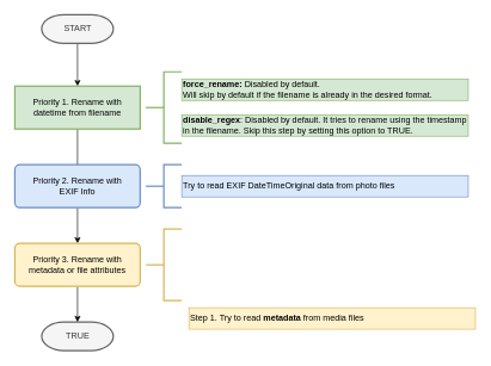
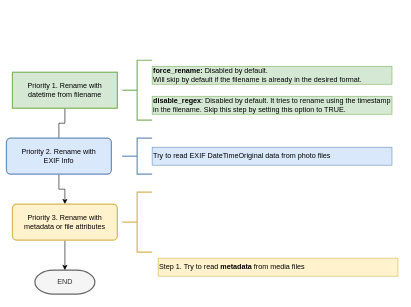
  <mxCell id="0" />
  <mxCell id="1" parent="0" />
- <mxCell id="2" style="edgeStyle=orthogonalEdgeStyle;rounded=0;orthogonalLoop=1;jettySize=auto;html=1;" edge="1" parent="1" source="3" target="6"><mxGeometry relative="1" as="geometry" /></mxCell>
- <mxCell id="3" value="START" style="strokeWidth=2;html=1;shape=mxgraph.flowchart.terminator;whiteSpace=wrap;fillColor=#f5f5f5;fontColor=#333333;strokeColor=#666666;" parent="1" vertex="1"><mxGeometry x="57.5" y="20" width="100" height="40" as="geometry" /></mxCell>
- <mxCell id="4" value="TRUE" style="strokeWidth=2;html=1;shape=mxgraph.flowchart.terminator;whiteSpace=wrap;fillColor=#f5f5f5;fontColor=#333333;strokeColor=#666666;" parent="1" vertex="1"><mxGeometry x="57.5" y="450" width="100" height="40" as="geometry" /></mxCell>
+ <mxCell id="4" value="END" style="strokeWidth=2;html=1;shape=mxgraph.flowchart.terminator;whiteSpace=wrap;fillColor=#f5f5f5;fontColor=#333333;strokeColor=#666666;" parent="1" vertex="1"><mxGeometry x="57.5" y="450" width="100" height="40" as="geometry" /></mxCell>
  <mxCell id="5" style="edgeStyle=orthogonalEdgeStyle;rounded=0;orthogonalLoop=1;jettySize=auto;html=1;endArrow=none;" edge="1" parent="1" source="6" target="8"><mxGeometry relative="1" as="geometry" /></mxCell>
  <mxCell id="6" value="Priority 1. Rename with&lt;br&gt;datetime from filename" style="whiteSpace=wrap;html=1;absoluteArcSize=1;arcSize=14;strokeWidth=2;fillColor=#d5e8d4;strokeColor=#82b366;rounded=0;" parent="1" vertex="1"><mxGeometry x="20" y="120" width="175" height="60" as="geometry" /></mxCell>
  <mxCell id="7" style="edgeStyle=orthogonalEdgeStyle;rounded=0;orthogonalLoop=1;jettySize=auto;html=1;" edge="1" parent="1" source="8" target="10"><mxGeometry relative="1" as="geometry" /></mxCell>
- <mxCell id="8" value="Priority 2. Rename with&lt;br&gt;EXIF Info" style="rounded=1;whiteSpace=wrap;html=1;absoluteArcSize=1;arcSize=14;strokeWidth=2;fillColor=#dae8fc;strokeColor=#6c8ebf;" vertex="1" parent="1"><mxGeometry x="20" y="230" width="175" height="60" as="geometry" /></mxCell>
+ <mxCell id="8" value="Priority 2. Rename with&lt;br&gt;EXIF Info" style="rounded=1;whiteSpace=wrap;html=1;absoluteArcSize=1;arcSize=14;strokeWidth=2;fillColor=#dae8fc;strokeColor=#6c8ebf;" vertex="1" parent="1"><mxGeometry x="10" y="230" width="175" height="60" as="geometry" /></mxCell>
  <mxCell id="9" style="edgeStyle=orthogonalEdgeStyle;rounded=0;orthogonalLoop=1;jettySize=auto;html=1;" edge="1" parent="1" source="10" target="4"><mxGeometry relative="1" as="geometry" /></mxCell>
  <mxCell id="10" value="Priority 3. Rename with&lt;br&gt;metadata or file attributes" style="rounded=1;whiteSpace=wrap;html=1;absoluteArcSize=1;arcSize=14;strokeWidth=2;fillColor=#fff2cc;strokeColor=#d6b656;" vertex="1" parent="1"><mxGeometry x="20" y="340" width="175" height="60" as="geometry" /></mxCell>
  <mxCell id="11" value="" style="strokeWidth=2;html=1;shape=mxgraph.flowchart.annotation_2;align=left;labelPosition=right;pointerEvents=1;fillColor=#d5e8d4;strokeColor=#82b366;" vertex="1" parent="1"><mxGeometry x="203" y="100" width="50" height="100" as="geometry" /></mxCell>
  <mxCell id="12" value="&lt;b&gt;force_rename:&lt;/b&gt;&amp;nbsp;Disabled by default.&lt;br&gt;&lt;div style=&quot;&quot;&gt;&lt;span style=&quot;background-color: transparent; color: light-dark(rgb(0, 0, 0), rgb(255, 255, 255));&quot;&gt;Will skip by default if the filename is already in the desired format.&lt;/span&gt;&lt;/div&gt;" style="text;html=1;align=left;verticalAlign=middle;whiteSpace=wrap;rounded=0;fillColor=#d5e8d4;strokeColor=#82b366;" vertex="1" parent="1"><mxGeometry x="253" y="110" width="400" height="30" as="geometry" /></mxCell>
  <mxCell id="13" value="&lt;b&gt;disable_regex&lt;/b&gt;: Disabled by default. It tries to rename using the timestamp in the filename. Skip this step by setting this option to TRUE." style="text;html=1;align=left;verticalAlign=middle;whiteSpace=wrap;rounded=0;fillColor=#d5e8d4;strokeColor=#82b366;" vertex="1" parent="1"><mxGeometry x="253" y="160" width="400" height="30" as="geometry" /></mxCell>
  <mxCell id="14" value="" style="strokeWidth=2;html=1;shape=mxgraph.flowchart.annotation_2;align=left;labelPosition=right;pointerEvents=1;fillColor=#dae8fc;strokeColor=#6c8ebf;" vertex="1" parent="1"><mxGeometry x="203" y="230" width="50" height="60" as="geometry" /></mxCell>
  <mxCell id="15" value="Try to read EXIF&amp;nbsp;DateTimeOriginal data from photo files" style="text;html=1;align=left;verticalAlign=middle;whiteSpace=wrap;rounded=0;fillColor=#dae8fc;strokeColor=#6c8ebf;" vertex="1" parent="1"><mxGeometry x="253" y="245" width="400" height="30" as="geometry" /></mxCell>
  <mxCell id="16" value="" style="strokeWidth=2;html=1;shape=mxgraph.flowchart.annotation_2;align=left;labelPosition=right;pointerEvents=1;fillColor=#fff2cc;strokeColor=#d6b656;" vertex="1" parent="1"><mxGeometry x="203" y="320" width="50" height="100" as="geometry" /></mxCell>
  <mxCell id="17" value="Step 1. Try to read&amp;nbsp;&lt;b&gt;metadata&lt;/b&gt; from media files" style="text;html=1;align=left;verticalAlign=middle;whiteSpace=wrap;rounded=0;fillColor=#fff2cc;strokeColor=#d6b656;" vertex="1" parent="1"><mxGeometry x="263" y="430" width="400" height="30" as="geometry" /></mxCell>
